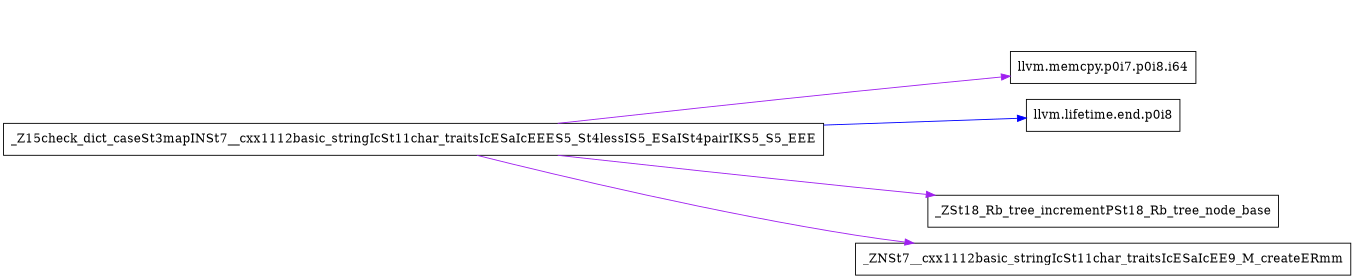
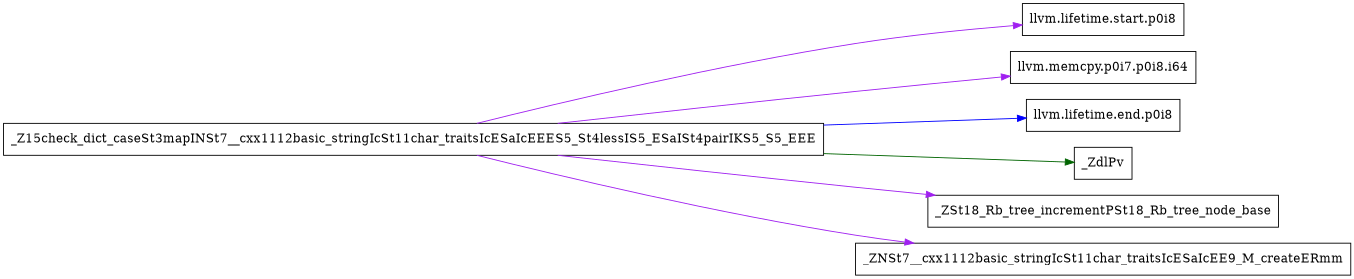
  digraph {
    rankdir=LR
    node [shape=box]
    edge [color=purple]
    n1 [label=_Z15check_dict_caseSt3mapINSt7__cxx1112basic_stringIcSt11char_traitsIcESaIcEEES5_St4lessIS5_ESaISt4pairIKS5_S5_EEE]
+   n2 [label="llvm.lifetime.start.p0i8"]
    n3 [label="llvm.memcpy.p0i7.p0i8.i64"]
    n4 [label="llvm.lifetime.end.p0i8"]
+   n5 [label=_ZdlPv]
    n6 [label=_ZSt18_Rb_tree_incrementPSt18_Rb_tree_node_base]
    n7 [label=_ZNSt7__cxx1112basic_stringIcSt11char_traitsIcESaIcEE9_M_createERmm]
+   n1 -> n2
    n1 -> n3
    n1 -> n4 [color=blue]
+   n1 -> n5 [color=darkgreen]
    n1 -> n6
    n1 -> n7
  }
